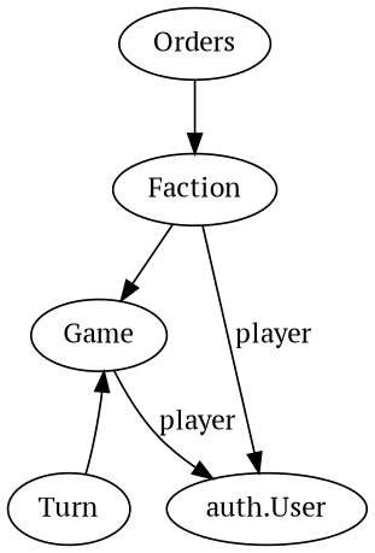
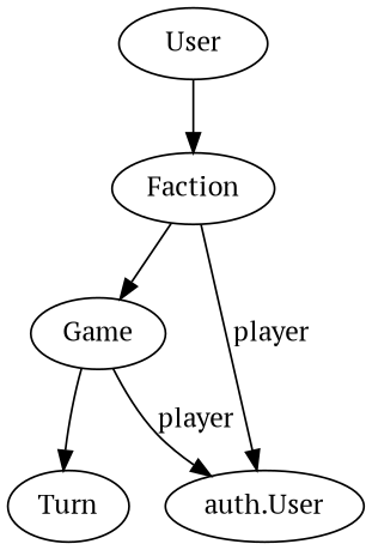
  digraph {
    fontname="PT Serif"
    node [fontname="PT Serif"]
    edge [fontname="PT Serif"]
    Game
    "auth.User"
    Turn
    Faction
-   Orders
+   Orders [label=User]
    Game -> "auth.User" [label=player]
-   Turn -> Game
+   Game -> Turn
    Faction -> Game
    Faction -> "auth.User" [label=player]
    Orders -> Faction
  }
